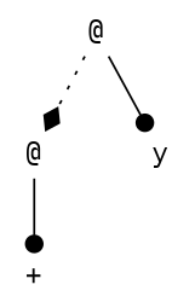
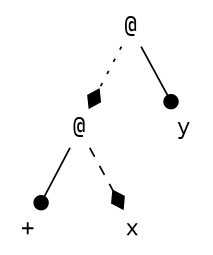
  digraph {
    nodesep=.5
    fontname="IBM Plex Mono"
    node [shape=plaintext color=black fontname="IBM Plex Mono"]
    edge [style=solid arrowhead=diamond fontname="IBM Plex Mono"]
    n1 [height=0.05 label="@" width=0.05]
    n2 [height=0.05 label="@" width=0.05]
    y [height=0.05 width=0.05]
    n4 [height=0.05 label="+" width=0.05]
+   x [height=0.05 width=0.05 color=darkorange]
    n1 -> n2 [style=dotted]
    n1 -> y [arrowhead=dot]
    n2 -> n4 [arrowhead=dot]
+   n2 -> x [style=dashed]
  }
